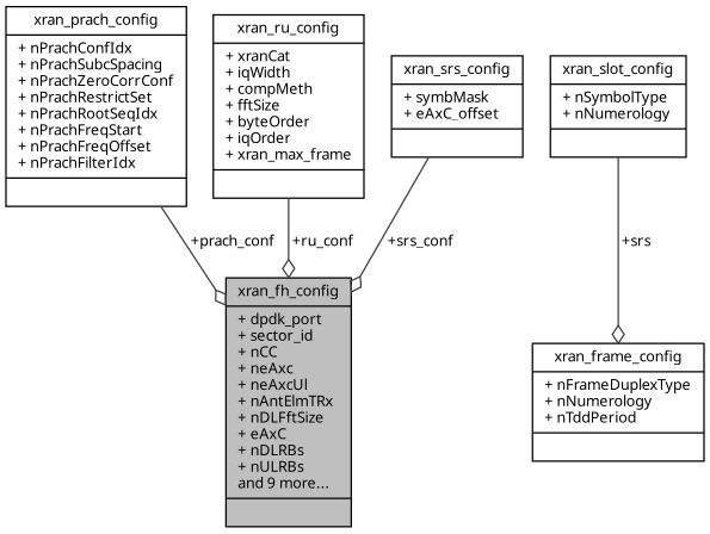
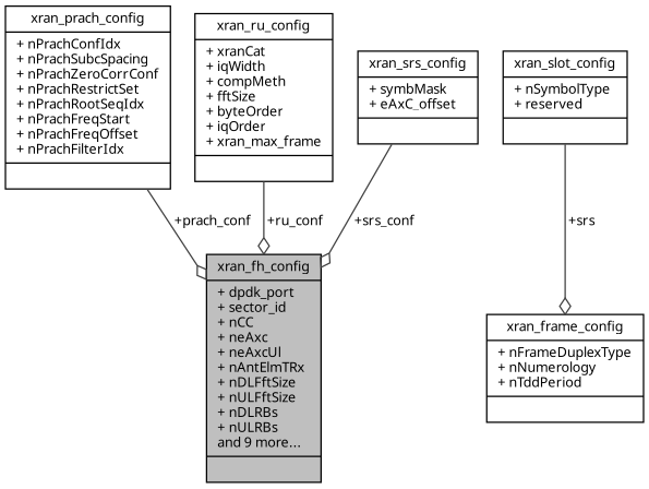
  digraph {
    fontname="Noto Sans"
    node [color=black fillcolor=white fontname="Noto Sans" fontsize=10 shape=record style=filled]
    edge [arrowhead=odiamond color=grey25 fontname="Noto Sans" fontsize=10 labelfontname=Helvetica labelfontsize=10 style=solid]
-   n1 [fillcolor=grey75 fontcolor=black height=0.2 label="{xran_fh_config\n|+ dpdk_port\l+ sector_id\l+ nCC\l+ neAxc\l+ neAxcUl\l+ nAntElmTRx\l+ nDLFftSize\l+ eAxC\l+ nDLRBs\l+ nULRBs\land 9 more...\l|}" width=0.4]
+   n1 [fillcolor=grey75 fontcolor=black height=0.2 label="{xran_fh_config\n|+ dpdk_port\l+ sector_id\l+ nCC\l+ neAxc\l+ neAxcUl\l+ nAntElmTRx\l+ nDLFftSize\l+ nULFftSize\l+ nDLRBs\l+ nULRBs\land 9 more...\l|}" width=0.4]
    n2 [height=0.2 label="{xran_prach_config\n|+ nPrachConfIdx\l+ nPrachSubcSpacing\l+ nPrachZeroCorrConf\l+ nPrachRestrictSet\l+ nPrachRootSeqIdx\l+ nPrachFreqStart\l+ nPrachFreqOffset\l+ nPrachFilterIdx\l|}" width=0.4]
    n3 [height=0.2 label="{xran_frame_config\n|+ nFrameDuplexType\l+ nNumerology\l+ nTddPeriod\l|}" width=0.4]
-   n4 [height=0.2 label="{xran_slot_config\n|+ nSymbolType\l+ nNumerology\l|}" width=0.4]
+   n4 [height=0.2 label="{xran_slot_config\n|+ nSymbolType\l+ reserved\l|}" width=0.4]
    n5 [height=0.2 label="{xran_ru_config\n|+ xranCat\l+ iqWidth\l+ compMeth\l+ fftSize\l+ byteOrder\l+ iqOrder\l+ xran_max_frame\l|}" width=0.4]
    n6 [height=0.2 label="{xran_srs_config\n|+ symbMask\l+ eAxC_offset\l|}" width=0.4]
    n2 -> n1 [label=" +prach_conf"]
    n4 -> n3 [label=" +srs"]
    n5 -> n1 [label=" +ru_conf"]
    n6 -> n1 [label=" +srs_conf"]
  }
